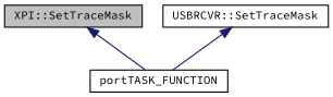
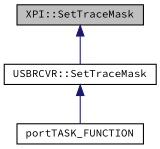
  digraph {
    fontname="Source Code Pro"
    rankdir=TB
    node [color=black fontname="Source Code Pro" fontsize=10 shape=record]
    edge [color=midnightblue dir=back fontname="Source Code Pro" fontsize=10 labelfontname=FreeSans labelfontsize=10 style=solid]
    n1 [fillcolor=grey75 fontcolor=black height=0.2 label="XPI::SetTraceMask" style=filled width=0.4]
    n2 [height=0.2 label="USBRCVR::SetTraceMask" width=0.4]
    n3 [height=0.2 label=portTASK_FUNCTION width=0.4]
-   n1 -> n3
+   n1 -> n2
    n2 -> n3
  }
